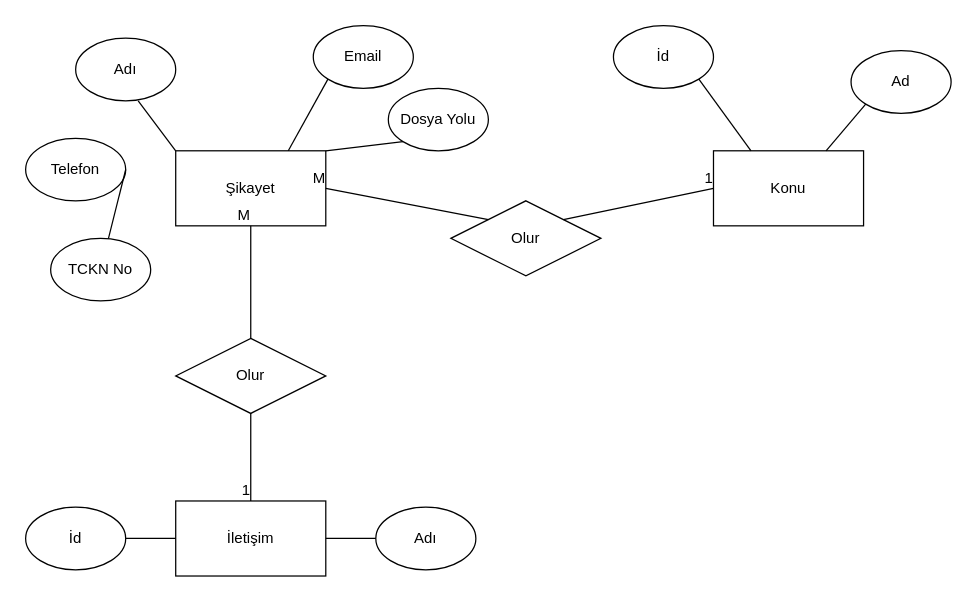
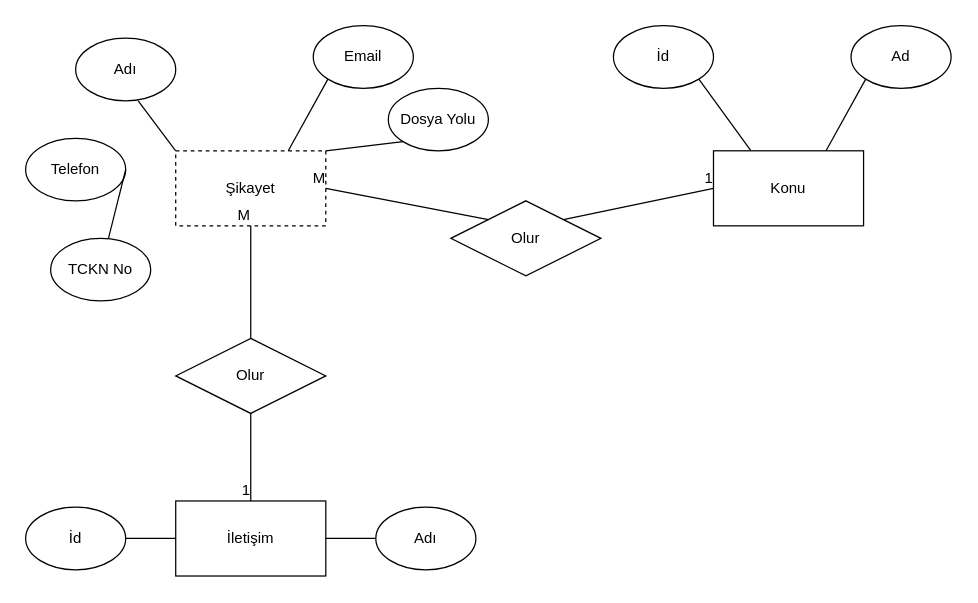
  <mxCell id="0" />
  <mxCell id="1" parent="0" />
- <mxCell id="2" value="Şikayet" style="rounded=0;whiteSpace=wrap;html=1;" parent="1" vertex="1"><mxGeometry x="140" y="120" width="120" height="60" as="geometry" /></mxCell>
+ <mxCell id="2" value="Şikayet" style="rounded=0;whiteSpace=wrap;html=1;dashed=1;" parent="1" vertex="1"><mxGeometry x="140" y="120" width="120" height="60" as="geometry" /></mxCell>
  <mxCell id="3" value="Konu" style="rounded=0;whiteSpace=wrap;html=1;" parent="1" vertex="1"><mxGeometry x="570" y="120" width="120" height="60" as="geometry" /></mxCell>
  <mxCell id="4" value="İletişim" style="rounded=0;whiteSpace=wrap;html=1;" parent="1" vertex="1"><mxGeometry x="140" y="400" width="120" height="60" as="geometry" /></mxCell>
  <mxCell id="5" value="Adı" style="ellipse;whiteSpace=wrap;html=1;" parent="1" vertex="1"><mxGeometry x="300" y="405" width="80" height="50" as="geometry" /></mxCell>
  <mxCell id="6" value="İd" style="ellipse;whiteSpace=wrap;html=1;" parent="1" vertex="1"><mxGeometry x="20" y="405" width="80" height="50" as="geometry" /></mxCell>
  <mxCell id="7" value="" style="endArrow=none;html=1;rounded=0;exitX=0;exitY=0.5;exitDx=0;exitDy=0;entryX=1;entryY=0.5;entryDx=0;entryDy=0;" parent="1" source="5" target="4" edge="1"><mxGeometry width="50" height="50" relative="1" as="geometry"><mxPoint x="440" y="290" as="sourcePoint" /><mxPoint x="490" y="240" as="targetPoint" /></mxGeometry></mxCell>
  <mxCell id="8" value="" style="endArrow=none;html=1;rounded=0;entryX=1;entryY=0.5;entryDx=0;entryDy=0;exitX=0;exitY=0.5;exitDx=0;exitDy=0;" parent="1" source="4" target="6" edge="1"><mxGeometry width="50" height="50" relative="1" as="geometry"><mxPoint x="440" y="290" as="sourcePoint" /><mxPoint x="490" y="240" as="targetPoint" /></mxGeometry></mxCell>
  <mxCell id="9" value="TCKN No" style="ellipse;whiteSpace=wrap;html=1;" parent="1" vertex="1"><mxGeometry x="40" y="190" width="80" height="50" as="geometry" /></mxCell>
  <mxCell id="10" value="Telefon" style="ellipse;whiteSpace=wrap;html=1;" parent="1" vertex="1"><mxGeometry x="20" y="110" width="80" height="50" as="geometry" /></mxCell>
  <mxCell id="11" value="" style="endArrow=none;html=1;rounded=0;exitX=1;exitY=0.5;exitDx=0;exitDy=0;" parent="1" source="10" target="9" edge="1"><mxGeometry width="50" height="50" relative="1" as="geometry"><mxPoint x="330" y="250" as="sourcePoint" /><mxPoint x="380" y="200" as="targetPoint" /></mxGeometry></mxCell>
  <mxCell id="12" value="" style="endArrow=none;html=1;rounded=0;entryX=1;entryY=1;entryDx=0;entryDy=0;exitX=0.25;exitY=0;exitDx=0;exitDy=0;" parent="1" source="3" target="13" edge="1"><mxGeometry width="50" height="50" relative="1" as="geometry"><mxPoint x="370" y="220" as="sourcePoint" /><mxPoint x="420" y="170" as="targetPoint" /></mxGeometry></mxCell>
  <mxCell id="13" value="İd" style="ellipse;whiteSpace=wrap;html=1;" parent="1" vertex="1"><mxGeometry x="490" y="20" width="80" height="50" as="geometry" /></mxCell>
- <mxCell id="14" value="Ad" style="ellipse;whiteSpace=wrap;html=1;" parent="1" vertex="1"><mxGeometry x="680" y="40" width="80" height="50" as="geometry" /></mxCell>
+ <mxCell id="14" value="Ad" style="ellipse;whiteSpace=wrap;html=1;" parent="1" vertex="1"><mxGeometry x="680" y="20" width="80" height="50" as="geometry" /></mxCell>
  <mxCell id="15" value="" style="endArrow=none;html=1;rounded=0;entryX=0;entryY=1;entryDx=0;entryDy=0;exitX=0.75;exitY=0;exitDx=0;exitDy=0;" parent="1" source="3" target="14" edge="1"><mxGeometry width="50" height="50" relative="1" as="geometry"><mxPoint x="370" y="220" as="sourcePoint" /><mxPoint x="420" y="170" as="targetPoint" /></mxGeometry></mxCell>
  <mxCell id="16" value="Olur" style="shape=rhombus;perimeter=rhombusPerimeter;whiteSpace=wrap;html=1;align=center;" parent="1" vertex="1"><mxGeometry x="140" y="270" width="120" height="60" as="geometry" /></mxCell>
  <mxCell id="17" value="Olur" style="shape=rhombus;perimeter=rhombusPerimeter;whiteSpace=wrap;html=1;align=center;" parent="1" vertex="1"><mxGeometry x="360" y="160" width="120" height="60" as="geometry" /></mxCell>
  <mxCell id="18" value="" style="endArrow=none;html=1;rounded=0;entryX=0.5;entryY=0;entryDx=0;entryDy=0;exitX=0.5;exitY=1;exitDx=0;exitDy=0;" parent="1" source="16" target="4" edge="1"><mxGeometry relative="1" as="geometry"><mxPoint x="200" y="290" as="sourcePoint" /><mxPoint x="360" y="240" as="targetPoint" /></mxGeometry></mxCell>
  <mxCell id="19" value="1" style="resizable=0;html=1;align=right;verticalAlign=bottom;" parent="18" connectable="0" vertex="1"><mxGeometry x="1" relative="1" as="geometry" /></mxCell>
  <mxCell id="20" value="" style="endArrow=none;html=1;rounded=0;entryX=0;entryY=0.5;entryDx=0;entryDy=0;exitX=1;exitY=0;exitDx=0;exitDy=0;" parent="1" source="17" target="3" edge="1"><mxGeometry relative="1" as="geometry"><mxPoint x="210" y="290" as="sourcePoint" /><mxPoint x="210" y="330" as="targetPoint" /></mxGeometry></mxCell>
  <mxCell id="21" value="1" style="resizable=0;html=1;align=right;verticalAlign=bottom;" parent="20" connectable="0" vertex="1"><mxGeometry x="1" relative="1" as="geometry" /></mxCell>
  <mxCell id="22" value="" style="endArrow=none;html=1;rounded=0;entryX=0.5;entryY=1;entryDx=0;entryDy=0;exitX=0.5;exitY=0;exitDx=0;exitDy=0;" parent="1" source="16" target="2" edge="1"><mxGeometry relative="1" as="geometry"><mxPoint x="150" y="219" as="sourcePoint" /><mxPoint x="310" y="219" as="targetPoint" /></mxGeometry></mxCell>
  <mxCell id="23" value="M" style="resizable=0;html=1;align=right;verticalAlign=bottom;" parent="22" connectable="0" vertex="1"><mxGeometry x="1" relative="1" as="geometry" /></mxCell>
  <mxCell id="24" value="" style="endArrow=none;html=1;rounded=0;entryX=1;entryY=0.5;entryDx=0;entryDy=0;exitX=0;exitY=0;exitDx=0;exitDy=0;" parent="1" source="17" target="2" edge="1"><mxGeometry relative="1" as="geometry"><mxPoint x="210" y="230" as="sourcePoint" /><mxPoint x="210" y="190" as="targetPoint" /></mxGeometry></mxCell>
  <mxCell id="25" value="M" style="resizable=0;html=1;align=right;verticalAlign=bottom;" parent="24" connectable="0" vertex="1"><mxGeometry x="1" relative="1" as="geometry" /></mxCell>
  <mxCell id="26" value="Adı" style="ellipse;whiteSpace=wrap;html=1;" parent="1" vertex="1"><mxGeometry x="60" y="30" width="80" height="50" as="geometry" /></mxCell>
  <mxCell id="27" value="Email" style="ellipse;whiteSpace=wrap;html=1;" parent="1" vertex="1"><mxGeometry x="250" y="20" width="80" height="50" as="geometry" /></mxCell>
  <mxCell id="28" value="Dosya Yolu" style="ellipse;whiteSpace=wrap;html=1;" parent="1" vertex="1"><mxGeometry x="310" y="70" width="80" height="50" as="geometry" /></mxCell>
  <mxCell id="29" value="" style="endArrow=none;html=1;rounded=0;exitX=0;exitY=0;exitDx=0;exitDy=0;" parent="1" source="2" edge="1"><mxGeometry relative="1" as="geometry"><mxPoint x="200" y="180" as="sourcePoint" /><mxPoint x="110" y="80" as="targetPoint" /></mxGeometry></mxCell>
  <mxCell id="30" value="" style="endArrow=none;html=1;rounded=0;entryX=0;entryY=1;entryDx=0;entryDy=0;exitX=0.75;exitY=0;exitDx=0;exitDy=0;" parent="1" source="2" target="27" edge="1"><mxGeometry relative="1" as="geometry"><mxPoint x="200" y="180" as="sourcePoint" /><mxPoint x="360" y="180" as="targetPoint" /></mxGeometry></mxCell>
  <mxCell id="31" value="" style="endArrow=none;html=1;rounded=0;entryX=0;entryY=1;entryDx=0;entryDy=0;exitX=1;exitY=0;exitDx=0;exitDy=0;" parent="1" source="2" target="28" edge="1"><mxGeometry relative="1" as="geometry"><mxPoint x="200" y="180" as="sourcePoint" /><mxPoint x="360" y="180" as="targetPoint" /></mxGeometry></mxCell>
